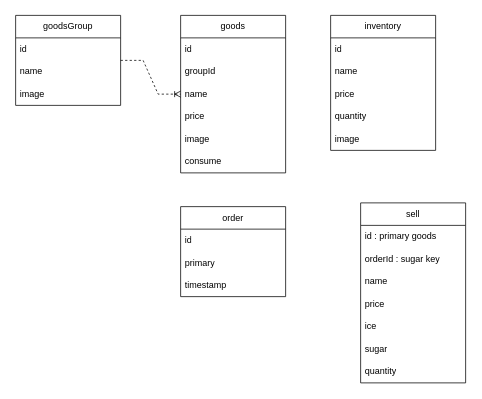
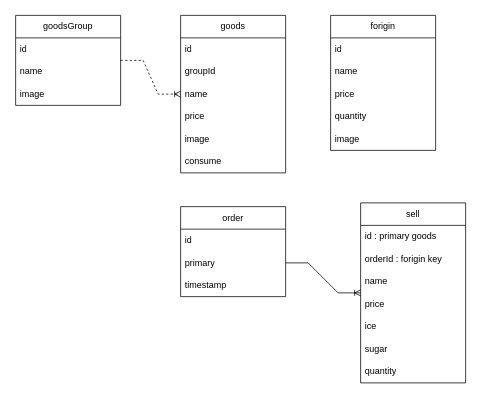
  <mxCell id="0" />
  <mxCell id="1" parent="0" />
  <mxCell id="2" value="goods" style="swimlane;fontStyle=0;childLayout=stackLayout;horizontal=1;startSize=30;horizontalStack=0;resizeParent=1;resizeParentMax=0;resizeLast=0;collapsible=1;marginBottom=0;whiteSpace=wrap;html=1;rounded=0;" parent="1" vertex="1"><mxGeometry x="240" y="20" width="140" height="210" as="geometry" /></mxCell>
  <mxCell id="3" value="id" style="text;strokeColor=none;fillColor=none;align=left;verticalAlign=middle;spacingLeft=4;spacingRight=4;overflow=hidden;points=[[0,0.5],[1,0.5]];portConstraint=eastwest;rotatable=0;whiteSpace=wrap;html=1;rounded=0;" parent="2" vertex="1"><mxGeometry y="30" width="140" height="30" as="geometry" /></mxCell>
  <mxCell id="4" value="groupId" style="text;strokeColor=none;fillColor=none;align=left;verticalAlign=middle;spacingLeft=4;spacingRight=4;overflow=hidden;points=[[0,0.5],[1,0.5]];portConstraint=eastwest;rotatable=0;whiteSpace=wrap;html=1;rounded=0;" parent="2" vertex="1"><mxGeometry y="60" width="140" height="30" as="geometry" /></mxCell>
  <mxCell id="5" value="name" style="text;strokeColor=none;fillColor=none;align=left;verticalAlign=middle;spacingLeft=4;spacingRight=4;overflow=hidden;points=[[0,0.5],[1,0.5]];portConstraint=eastwest;rotatable=0;whiteSpace=wrap;html=1;rounded=0;" parent="2" vertex="1"><mxGeometry y="90" width="140" height="30" as="geometry" /></mxCell>
  <mxCell id="6" value="price" style="text;strokeColor=none;fillColor=none;align=left;verticalAlign=middle;spacingLeft=4;spacingRight=4;overflow=hidden;points=[[0,0.5],[1,0.5]];portConstraint=eastwest;rotatable=0;whiteSpace=wrap;html=1;rounded=0;" parent="2" vertex="1"><mxGeometry y="120" width="140" height="30" as="geometry" /></mxCell>
  <mxCell id="7" value="image" style="text;strokeColor=none;fillColor=none;align=left;verticalAlign=middle;spacingLeft=4;spacingRight=4;overflow=hidden;points=[[0,0.5],[1,0.5]];portConstraint=eastwest;rotatable=0;whiteSpace=wrap;html=1;rounded=0;" parent="2" vertex="1"><mxGeometry y="150" width="140" height="30" as="geometry" /></mxCell>
  <mxCell id="8" value="consume" style="text;strokeColor=none;fillColor=none;align=left;verticalAlign=middle;spacingLeft=4;spacingRight=4;overflow=hidden;points=[[0,0.5],[1,0.5]];portConstraint=eastwest;rotatable=0;whiteSpace=wrap;html=1;rounded=0;" parent="2" vertex="1"><mxGeometry y="180" width="140" height="30" as="geometry" /></mxCell>
- <mxCell id="9" value="inventory" style="swimlane;fontStyle=0;childLayout=stackLayout;horizontal=1;startSize=30;horizontalStack=0;resizeParent=1;resizeParentMax=0;resizeLast=0;collapsible=1;marginBottom=0;whiteSpace=wrap;html=1;rounded=0;" parent="1" vertex="1"><mxGeometry x="440" y="20" width="140" height="180" as="geometry" /></mxCell>
+ <mxCell id="9" value="forigin" style="swimlane;fontStyle=0;childLayout=stackLayout;horizontal=1;startSize=30;horizontalStack=0;resizeParent=1;resizeParentMax=0;resizeLast=0;collapsible=1;marginBottom=0;whiteSpace=wrap;html=1;rounded=0;" parent="1" vertex="1"><mxGeometry x="440" y="20" width="140" height="180" as="geometry" /></mxCell>
  <mxCell id="10" value="id" style="text;strokeColor=none;fillColor=none;align=left;verticalAlign=middle;spacingLeft=4;spacingRight=4;overflow=hidden;points=[[0,0.5],[1,0.5]];portConstraint=eastwest;rotatable=0;whiteSpace=wrap;html=1;rounded=0;" parent="9" vertex="1"><mxGeometry y="30" width="140" height="30" as="geometry" /></mxCell>
  <mxCell id="11" value="name" style="text;strokeColor=none;fillColor=none;align=left;verticalAlign=middle;spacingLeft=4;spacingRight=4;overflow=hidden;points=[[0,0.5],[1,0.5]];portConstraint=eastwest;rotatable=0;whiteSpace=wrap;html=1;rounded=0;" parent="9" vertex="1"><mxGeometry y="60" width="140" height="30" as="geometry" /></mxCell>
  <mxCell id="12" value="price" style="text;strokeColor=none;fillColor=none;align=left;verticalAlign=middle;spacingLeft=4;spacingRight=4;overflow=hidden;points=[[0,0.5],[1,0.5]];portConstraint=eastwest;rotatable=0;whiteSpace=wrap;html=1;rounded=0;" parent="9" vertex="1"><mxGeometry y="90" width="140" height="30" as="geometry" /></mxCell>
  <mxCell id="13" value="quantity" style="text;strokeColor=none;fillColor=none;align=left;verticalAlign=middle;spacingLeft=4;spacingRight=4;overflow=hidden;points=[[0,0.5],[1,0.5]];portConstraint=eastwest;rotatable=0;whiteSpace=wrap;html=1;rounded=0;" parent="9" vertex="1"><mxGeometry y="120" width="140" height="30" as="geometry" /></mxCell>
  <mxCell id="14" value="image" style="text;strokeColor=none;fillColor=none;align=left;verticalAlign=middle;spacingLeft=4;spacingRight=4;overflow=hidden;points=[[0,0.5],[1,0.5]];portConstraint=eastwest;rotatable=0;whiteSpace=wrap;html=1;rounded=0;" parent="9" vertex="1"><mxGeometry y="150" width="140" height="30" as="geometry" /></mxCell>
  <mxCell id="15" value="order" style="swimlane;fontStyle=0;childLayout=stackLayout;horizontal=1;startSize=30;horizontalStack=0;resizeParent=1;resizeParentMax=0;resizeLast=0;collapsible=1;marginBottom=0;whiteSpace=wrap;html=1;rounded=0;" parent="1" vertex="1"><mxGeometry x="240" y="275" width="140" height="120" as="geometry" /></mxCell>
  <mxCell id="16" value="id" style="text;strokeColor=none;fillColor=none;align=left;verticalAlign=middle;spacingLeft=4;spacingRight=4;overflow=hidden;points=[[0,0.5],[1,0.5]];portConstraint=eastwest;rotatable=0;whiteSpace=wrap;html=1;rounded=0;" parent="15" vertex="1"><mxGeometry y="30" width="140" height="30" as="geometry" /></mxCell>
  <mxCell id="17" value="primary" style="text;strokeColor=none;fillColor=none;align=left;verticalAlign=middle;spacingLeft=4;spacingRight=4;overflow=hidden;points=[[0,0.5],[1,0.5]];portConstraint=eastwest;rotatable=0;whiteSpace=wrap;html=1;rounded=0;" parent="15" vertex="1"><mxGeometry y="60" width="140" height="30" as="geometry" /></mxCell>
  <mxCell id="18" value="timestamp" style="text;strokeColor=none;fillColor=none;align=left;verticalAlign=middle;spacingLeft=4;spacingRight=4;overflow=hidden;points=[[0,0.5],[1,0.5]];portConstraint=eastwest;rotatable=0;whiteSpace=wrap;html=1;rounded=0;" parent="15" vertex="1"><mxGeometry y="90" width="140" height="30" as="geometry" /></mxCell>
  <mxCell id="19" value="sell" style="swimlane;fontStyle=0;childLayout=stackLayout;horizontal=1;startSize=30;horizontalStack=0;resizeParent=1;resizeParentMax=0;resizeLast=0;collapsible=1;marginBottom=0;whiteSpace=wrap;html=1;rounded=0;" parent="1" vertex="1"><mxGeometry x="480" y="270" width="140" height="240" as="geometry" /></mxCell>
  <mxCell id="20" value="id : primary goods" style="text;strokeColor=none;fillColor=none;align=left;verticalAlign=middle;spacingLeft=4;spacingRight=4;overflow=hidden;points=[[0,0.5],[1,0.5]];portConstraint=eastwest;rotatable=0;whiteSpace=wrap;html=1;rounded=0;" parent="19" vertex="1"><mxGeometry y="30" width="140" height="30" as="geometry" /></mxCell>
- <mxCell id="21" value="orderId : sugar key" style="text;strokeColor=none;fillColor=none;align=left;verticalAlign=middle;spacingLeft=4;spacingRight=4;overflow=hidden;points=[[0,0.5],[1,0.5]];portConstraint=eastwest;rotatable=0;whiteSpace=wrap;html=1;rounded=0;" parent="19" vertex="1"><mxGeometry y="60" width="140" height="30" as="geometry" /></mxCell>
+ <mxCell id="21" value="orderId : forigin key" style="text;strokeColor=none;fillColor=none;align=left;verticalAlign=middle;spacingLeft=4;spacingRight=4;overflow=hidden;points=[[0,0.5],[1,0.5]];portConstraint=eastwest;rotatable=0;whiteSpace=wrap;html=1;rounded=0;" parent="19" vertex="1"><mxGeometry y="60" width="140" height="30" as="geometry" /></mxCell>
  <mxCell id="22" value="name" style="text;strokeColor=none;fillColor=none;align=left;verticalAlign=middle;spacingLeft=4;spacingRight=4;overflow=hidden;points=[[0,0.5],[1,0.5]];portConstraint=eastwest;rotatable=0;whiteSpace=wrap;html=1;rounded=0;" parent="19" vertex="1"><mxGeometry y="90" width="140" height="30" as="geometry" /></mxCell>
  <mxCell id="23" value="price" style="text;strokeColor=none;fillColor=none;align=left;verticalAlign=middle;spacingLeft=4;spacingRight=4;overflow=hidden;points=[[0,0.5],[1,0.5]];portConstraint=eastwest;rotatable=0;whiteSpace=wrap;html=1;rounded=0;" parent="19" vertex="1"><mxGeometry y="120" width="140" height="30" as="geometry" /></mxCell>
  <mxCell id="24" value="ice" style="text;strokeColor=none;fillColor=none;align=left;verticalAlign=middle;spacingLeft=4;spacingRight=4;overflow=hidden;points=[[0,0.5],[1,0.5]];portConstraint=eastwest;rotatable=0;whiteSpace=wrap;html=1;rounded=0;" parent="19" vertex="1"><mxGeometry y="150" width="140" height="30" as="geometry" /></mxCell>
  <mxCell id="25" value="sugar" style="text;strokeColor=none;fillColor=none;align=left;verticalAlign=middle;spacingLeft=4;spacingRight=4;overflow=hidden;points=[[0,0.5],[1,0.5]];portConstraint=eastwest;rotatable=0;whiteSpace=wrap;html=1;rounded=0;" parent="19" vertex="1"><mxGeometry y="180" width="140" height="30" as="geometry" /></mxCell>
  <mxCell id="26" value="quantity" style="text;strokeColor=none;fillColor=none;align=left;verticalAlign=middle;spacingLeft=4;spacingRight=4;overflow=hidden;points=[[0,0.5],[1,0.5]];portConstraint=eastwest;rotatable=0;whiteSpace=wrap;html=1;rounded=0;" parent="19" vertex="1"><mxGeometry y="210" width="140" height="30" as="geometry" /></mxCell>
+ <mxCell id="27" value="" style="edgeStyle=entityRelationEdgeStyle;fontSize=12;html=1;endArrow=ERoneToMany;rounded=0;exitX=1;exitY=0.5;exitDx=0;exitDy=0;" parent="1" source="17" target="19" edge="1"><mxGeometry width="100" height="100" relative="1" as="geometry"><mxPoint x="420" y="310" as="sourcePoint" /><mxPoint x="520" y="210" as="targetPoint" /></mxGeometry></mxCell>
  <mxCell id="28" value="goodsGroup" style="swimlane;fontStyle=0;childLayout=stackLayout;horizontal=1;startSize=30;horizontalStack=0;resizeParent=1;resizeParentMax=0;resizeLast=0;collapsible=1;marginBottom=0;whiteSpace=wrap;html=1;rounded=0;" parent="1" vertex="1"><mxGeometry x="20" y="20" width="140" height="120" as="geometry" /></mxCell>
  <mxCell id="29" value="id" style="text;strokeColor=none;fillColor=none;align=left;verticalAlign=middle;spacingLeft=4;spacingRight=4;overflow=hidden;points=[[0,0.5],[1,0.5]];portConstraint=eastwest;rotatable=0;whiteSpace=wrap;html=1;rounded=0;" parent="28" vertex="1"><mxGeometry y="30" width="140" height="30" as="geometry" /></mxCell>
  <mxCell id="30" value="name" style="text;strokeColor=none;fillColor=none;align=left;verticalAlign=middle;spacingLeft=4;spacingRight=4;overflow=hidden;points=[[0,0.5],[1,0.5]];portConstraint=eastwest;rotatable=0;whiteSpace=wrap;html=1;rounded=0;" parent="28" vertex="1"><mxGeometry y="60" width="140" height="30" as="geometry" /></mxCell>
  <mxCell id="31" value="image" style="text;strokeColor=none;fillColor=none;align=left;verticalAlign=middle;spacingLeft=4;spacingRight=4;overflow=hidden;points=[[0,0.5],[1,0.5]];portConstraint=eastwest;rotatable=0;whiteSpace=wrap;html=1;rounded=0;" parent="28" vertex="1"><mxGeometry y="90" width="140" height="30" as="geometry" /></mxCell>
  <mxCell id="32" value="" style="edgeStyle=entityRelationEdgeStyle;fontSize=12;html=1;endArrow=ERoneToMany;rounded=0;dashed=1;" parent="1" source="28" target="2" edge="1"><mxGeometry width="100" height="100" relative="1" as="geometry"><mxPoint x="140" y="195" as="sourcePoint" /><mxPoint x="230" y="160" as="targetPoint" /></mxGeometry></mxCell>
